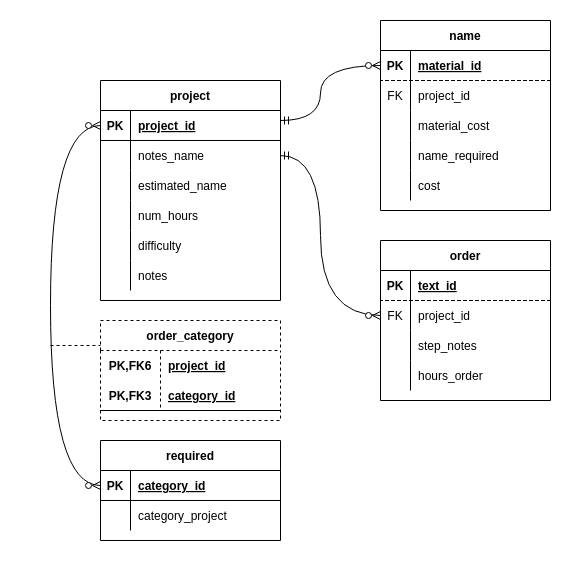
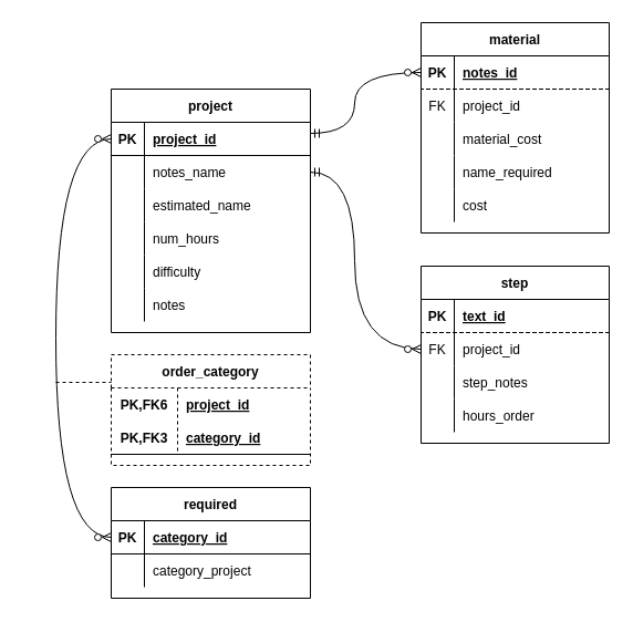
  <mxCell id="0" />
  <mxCell id="1" parent="0" />
  <mxCell id="2" value="" style="shape=partialRectangle;connectable=0;fillColor=none;top=0;left=0;bottom=0;right=0;editable=1;overflow=hidden;align=left;spacingLeft=6;" parent="1" vertex="1"><mxGeometry x="20" y="220" width="30" height="30" as="geometry"><mxRectangle width="30" height="30" as="alternateBounds" /></mxGeometry></mxCell>
  <mxCell id="3" value="" style="shape=partialRectangle;connectable=0;fillColor=none;top=0;left=0;bottom=0;right=0;editable=1;overflow=hidden;" parent="1" vertex="1"><mxGeometry x="20" y="250" width="30" height="30" as="geometry"><mxRectangle width="30" height="30" as="alternateBounds" /></mxGeometry></mxCell>
  <mxCell id="4" value="project" style="shape=table;startSize=30;container=1;collapsible=1;childLayout=tableLayout;fixedRows=1;rowLines=0;fontStyle=1;align=center;resizeLast=1;" parent="1" vertex="1"><mxGeometry x="100" y="80" width="180" height="220" as="geometry" /></mxCell>
  <mxCell id="5" value="" style="shape=tableRow;horizontal=0;startSize=0;swimlaneHead=0;swimlaneBody=0;fillColor=none;collapsible=0;dropTarget=0;points=[[0,0.5],[1,0.5]];portConstraint=eastwest;top=0;left=0;right=0;bottom=1;" parent="4" vertex="1"><mxGeometry y="30" width="180" height="30" as="geometry" /></mxCell>
  <mxCell id="6" value="PK" style="shape=partialRectangle;connectable=0;fillColor=none;top=0;left=0;bottom=0;right=0;fontStyle=1;overflow=hidden;" parent="5" vertex="1"><mxGeometry width="30" height="30" as="geometry"><mxRectangle width="30" height="30" as="alternateBounds" /></mxGeometry></mxCell>
  <mxCell id="7" value="project_id" style="shape=partialRectangle;connectable=0;fillColor=none;top=0;left=0;bottom=0;right=0;align=left;spacingLeft=6;fontStyle=5;overflow=hidden;" parent="5" vertex="1"><mxGeometry x="30" width="150" height="30" as="geometry"><mxRectangle width="150" height="30" as="alternateBounds" /></mxGeometry></mxCell>
  <mxCell id="8" value="" style="shape=tableRow;horizontal=0;startSize=0;swimlaneHead=0;swimlaneBody=0;fillColor=none;collapsible=0;dropTarget=0;points=[[0,0.5],[1,0.5]];portConstraint=eastwest;top=0;left=0;right=0;bottom=0;" parent="4" vertex="1"><mxGeometry y="60" width="180" height="30" as="geometry" /></mxCell>
  <mxCell id="9" value="" style="shape=partialRectangle;connectable=0;fillColor=none;top=0;left=0;bottom=0;right=0;editable=1;overflow=hidden;" parent="8" vertex="1"><mxGeometry width="30" height="30" as="geometry"><mxRectangle width="30" height="30" as="alternateBounds" /></mxGeometry></mxCell>
  <mxCell id="10" value="notes_name" style="shape=partialRectangle;connectable=0;fillColor=none;top=0;left=0;bottom=0;right=0;align=left;spacingLeft=6;overflow=hidden;" parent="8" vertex="1"><mxGeometry x="30" width="150" height="30" as="geometry"><mxRectangle width="150" height="30" as="alternateBounds" /></mxGeometry></mxCell>
  <mxCell id="11" value="" style="shape=tableRow;horizontal=0;startSize=0;swimlaneHead=0;swimlaneBody=0;fillColor=none;collapsible=0;dropTarget=0;points=[[0,0.5],[1,0.5]];portConstraint=eastwest;top=0;left=0;right=0;bottom=0;" parent="4" vertex="1"><mxGeometry y="90" width="180" height="30" as="geometry" /></mxCell>
  <mxCell id="12" value="" style="shape=partialRectangle;connectable=0;fillColor=none;top=0;left=0;bottom=0;right=0;editable=1;overflow=hidden;" parent="11" vertex="1"><mxGeometry width="30" height="30" as="geometry"><mxRectangle width="30" height="30" as="alternateBounds" /></mxGeometry></mxCell>
  <mxCell id="13" value="estimated_name" style="shape=partialRectangle;connectable=0;fillColor=none;top=0;left=0;bottom=0;right=0;align=left;spacingLeft=6;overflow=hidden;" parent="11" vertex="1"><mxGeometry x="30" width="150" height="30" as="geometry"><mxRectangle width="150" height="30" as="alternateBounds" /></mxGeometry></mxCell>
  <mxCell id="14" value="" style="shape=tableRow;horizontal=0;startSize=0;swimlaneHead=0;swimlaneBody=0;fillColor=none;collapsible=0;dropTarget=0;points=[[0,0.5],[1,0.5]];portConstraint=eastwest;top=0;left=0;right=0;bottom=0;" parent="4" vertex="1"><mxGeometry y="120" width="180" height="30" as="geometry" /></mxCell>
  <mxCell id="15" value="" style="shape=partialRectangle;connectable=0;fillColor=none;top=0;left=0;bottom=0;right=0;editable=1;overflow=hidden;" parent="14" vertex="1"><mxGeometry width="30" height="30" as="geometry"><mxRectangle width="30" height="30" as="alternateBounds" /></mxGeometry></mxCell>
  <mxCell id="16" value="num_hours" style="shape=partialRectangle;connectable=0;fillColor=none;top=0;left=0;bottom=0;right=0;align=left;spacingLeft=6;overflow=hidden;" parent="14" vertex="1"><mxGeometry x="30" width="150" height="30" as="geometry"><mxRectangle width="150" height="30" as="alternateBounds" /></mxGeometry></mxCell>
  <mxCell id="17" style="shape=tableRow;horizontal=0;startSize=0;swimlaneHead=0;swimlaneBody=0;fillColor=none;collapsible=0;dropTarget=0;points=[[0,0.5],[1,0.5]];portConstraint=eastwest;top=0;left=0;right=0;bottom=0;" parent="4" vertex="1"><mxGeometry y="150" width="180" height="30" as="geometry" /></mxCell>
  <mxCell id="18" style="shape=partialRectangle;connectable=0;fillColor=none;top=0;left=0;bottom=0;right=0;editable=1;overflow=hidden;" parent="17" vertex="1"><mxGeometry width="30" height="30" as="geometry"><mxRectangle width="30" height="30" as="alternateBounds" /></mxGeometry></mxCell>
  <mxCell id="19" value="difficulty" style="shape=partialRectangle;connectable=0;fillColor=none;top=0;left=0;bottom=0;right=0;align=left;spacingLeft=6;overflow=hidden;" parent="17" vertex="1"><mxGeometry x="30" width="150" height="30" as="geometry"><mxRectangle width="150" height="30" as="alternateBounds" /></mxGeometry></mxCell>
  <mxCell id="20" style="shape=tableRow;horizontal=0;startSize=0;swimlaneHead=0;swimlaneBody=0;fillColor=none;collapsible=0;dropTarget=0;points=[[0,0.5],[1,0.5]];portConstraint=eastwest;top=0;left=0;right=0;bottom=0;" parent="4" vertex="1"><mxGeometry y="180" width="180" height="30" as="geometry" /></mxCell>
  <mxCell id="21" style="shape=partialRectangle;connectable=0;fillColor=none;top=0;left=0;bottom=0;right=0;editable=1;overflow=hidden;" parent="20" vertex="1"><mxGeometry width="30" height="30" as="geometry"><mxRectangle width="30" height="30" as="alternateBounds" /></mxGeometry></mxCell>
  <mxCell id="22" value="notes" style="shape=partialRectangle;connectable=0;fillColor=none;top=0;left=0;bottom=0;right=0;align=left;spacingLeft=6;overflow=hidden;" parent="20" vertex="1"><mxGeometry x="30" width="150" height="30" as="geometry"><mxRectangle width="150" height="30" as="alternateBounds" /></mxGeometry></mxCell>
  <mxCell id="23" value="" style="edgeStyle=orthogonalEdgeStyle;fontSize=12;html=1;endArrow=ERzeroToMany;startArrow=ERmandOne;rounded=0;curved=1;entryX=0;entryY=0.5;entryDx=0;entryDy=0;" parent="1" edge="1" target="40"><mxGeometry width="100" height="100" relative="1" as="geometry"><mxPoint x="280" y="120" as="sourcePoint" /><mxPoint x="380" y="20" as="targetPoint" /><Array as="points"><mxPoint x="320" y="120" /><mxPoint x="320" y="65" /></Array></mxGeometry></mxCell>
  <mxCell id="24" value="" style="edgeStyle=orthogonalEdgeStyle;fontSize=12;html=1;endArrow=ERzeroToMany;startArrow=ERmandOne;rounded=0;entryX=0;entryY=0.5;entryDx=0;entryDy=0;entryPerimeter=0;curved=1;exitX=1;exitY=0.5;exitDx=0;exitDy=0;" parent="1" target="59" edge="1" source="8"><mxGeometry width="100" height="100" relative="1" as="geometry"><mxPoint x="280" y="240" as="sourcePoint" /><mxPoint x="360" y="320" as="targetPoint" /><Array as="points"><mxPoint x="320" y="155" /><mxPoint x="320" y="315" /></Array></mxGeometry></mxCell>
  <mxCell id="25" value="order_category" style="shape=table;startSize=30;container=1;collapsible=1;childLayout=tableLayout;fixedRows=1;rowLines=0;fontStyle=1;align=center;resizeLast=1;dashed=1;" parent="1" vertex="1"><mxGeometry x="100" y="320" width="180" height="100" as="geometry" /></mxCell>
  <mxCell id="26" value="" style="shape=tableRow;horizontal=0;startSize=0;swimlaneHead=0;swimlaneBody=0;fillColor=none;collapsible=0;dropTarget=0;points=[[0,0.5],[1,0.5]];portConstraint=eastwest;top=0;left=0;right=0;bottom=0;" parent="25" vertex="1"><mxGeometry y="30" width="180" height="30" as="geometry" /></mxCell>
  <mxCell id="27" value="PK,FK6" style="shape=partialRectangle;connectable=0;fillColor=none;top=0;left=0;bottom=0;right=0;fontStyle=1;overflow=hidden;" parent="26" vertex="1"><mxGeometry width="60" height="30" as="geometry"><mxRectangle width="60" height="30" as="alternateBounds" /></mxGeometry></mxCell>
  <mxCell id="28" value="project_id" style="shape=partialRectangle;connectable=0;fillColor=none;top=0;left=0;bottom=0;right=0;align=left;spacingLeft=6;fontStyle=5;overflow=hidden;" parent="26" vertex="1"><mxGeometry x="60" width="120" height="30" as="geometry"><mxRectangle width="120" height="30" as="alternateBounds" /></mxGeometry></mxCell>
  <mxCell id="29" value="" style="shape=tableRow;horizontal=0;startSize=0;swimlaneHead=0;swimlaneBody=0;fillColor=none;collapsible=0;dropTarget=0;points=[[0,0.5],[1,0.5]];portConstraint=eastwest;top=0;left=0;right=0;bottom=1;" parent="25" vertex="1"><mxGeometry y="60" width="180" height="30" as="geometry" /></mxCell>
  <mxCell id="30" value="PK,FK3" style="shape=partialRectangle;connectable=0;fillColor=none;top=0;left=0;bottom=0;right=0;fontStyle=1;overflow=hidden;" parent="29" vertex="1"><mxGeometry width="60" height="30" as="geometry"><mxRectangle width="60" height="30" as="alternateBounds" /></mxGeometry></mxCell>
  <mxCell id="31" value="category_id" style="shape=partialRectangle;connectable=0;fillColor=none;top=0;left=0;bottom=0;right=0;align=left;spacingLeft=6;fontStyle=5;overflow=hidden;" parent="29" vertex="1"><mxGeometry x="60" width="120" height="30" as="geometry"><mxRectangle width="120" height="30" as="alternateBounds" /></mxGeometry></mxCell>
  <mxCell id="32" value="required" style="shape=table;startSize=30;container=1;collapsible=1;childLayout=tableLayout;fixedRows=1;rowLines=0;fontStyle=1;align=center;resizeLast=1;" parent="1" vertex="1"><mxGeometry x="100" y="440" width="180" height="100" as="geometry" /></mxCell>
  <mxCell id="33" value="" style="shape=tableRow;horizontal=0;startSize=0;swimlaneHead=0;swimlaneBody=0;fillColor=none;collapsible=0;dropTarget=0;points=[[0,0.5],[1,0.5]];portConstraint=eastwest;top=0;left=0;right=0;bottom=1;" parent="32" vertex="1"><mxGeometry y="30" width="180" height="30" as="geometry" /></mxCell>
  <mxCell id="34" value="PK" style="shape=partialRectangle;connectable=0;fillColor=none;top=0;left=0;bottom=0;right=0;fontStyle=1;overflow=hidden;" parent="33" vertex="1"><mxGeometry width="30" height="30" as="geometry"><mxRectangle width="30" height="30" as="alternateBounds" /></mxGeometry></mxCell>
  <mxCell id="35" value="category_id" style="shape=partialRectangle;connectable=0;fillColor=none;top=0;left=0;bottom=0;right=0;align=left;spacingLeft=6;fontStyle=5;overflow=hidden;" parent="33" vertex="1"><mxGeometry x="30" width="150" height="30" as="geometry"><mxRectangle width="150" height="30" as="alternateBounds" /></mxGeometry></mxCell>
  <mxCell id="36" value="" style="shape=tableRow;horizontal=0;startSize=0;swimlaneHead=0;swimlaneBody=0;fillColor=none;collapsible=0;dropTarget=0;points=[[0,0.5],[1,0.5]];portConstraint=eastwest;top=0;left=0;right=0;bottom=0;" parent="32" vertex="1"><mxGeometry y="60" width="180" height="30" as="geometry" /></mxCell>
  <mxCell id="37" value="" style="shape=partialRectangle;connectable=0;fillColor=none;top=0;left=0;bottom=0;right=0;editable=1;overflow=hidden;" parent="36" vertex="1"><mxGeometry width="30" height="30" as="geometry"><mxRectangle width="30" height="30" as="alternateBounds" /></mxGeometry></mxCell>
  <mxCell id="38" value="category_project" style="shape=partialRectangle;connectable=0;fillColor=none;top=0;left=0;bottom=0;right=0;align=left;spacingLeft=6;overflow=hidden;" parent="36" vertex="1"><mxGeometry x="30" width="150" height="30" as="geometry"><mxRectangle width="150" height="30" as="alternateBounds" /></mxGeometry></mxCell>
- <mxCell id="39" value="name" style="shape=table;startSize=30;container=1;collapsible=1;childLayout=tableLayout;fixedRows=1;rowLines=0;fontStyle=1;align=center;resizeLast=1;" parent="1" vertex="1"><mxGeometry x="380" y="20" width="170" height="190" as="geometry" /></mxCell>
+ <mxCell id="39" value="material" style="shape=table;startSize=30;container=1;collapsible=1;childLayout=tableLayout;fixedRows=1;rowLines=0;fontStyle=1;align=center;resizeLast=1;" parent="1" vertex="1"><mxGeometry x="380" y="20" width="170" height="190" as="geometry" /></mxCell>
  <mxCell id="40" value="" style="shape=tableRow;horizontal=0;startSize=0;swimlaneHead=0;swimlaneBody=0;fillColor=none;collapsible=0;dropTarget=0;points=[[0,0.5],[1,0.5]];portConstraint=eastwest;top=0;left=0;right=0;bottom=1;dashed=1;" parent="39" vertex="1"><mxGeometry y="30" width="170" height="30" as="geometry" /></mxCell>
  <mxCell id="41" value="PK" style="shape=partialRectangle;connectable=0;fillColor=none;top=0;left=0;bottom=0;right=0;fontStyle=1;overflow=hidden;dashed=1;" parent="40" vertex="1"><mxGeometry width="30" height="30" as="geometry"><mxRectangle width="30" height="30" as="alternateBounds" /></mxGeometry></mxCell>
- <mxCell id="42" value="material_id" style="shape=partialRectangle;connectable=0;fillColor=none;top=0;left=0;bottom=0;right=0;align=left;spacingLeft=6;fontStyle=5;overflow=hidden;dashed=1;" parent="40" vertex="1"><mxGeometry x="30" width="140" height="30" as="geometry"><mxRectangle width="140" height="30" as="alternateBounds" /></mxGeometry></mxCell>
+ <mxCell id="42" value="notes_id" style="shape=partialRectangle;connectable=0;fillColor=none;top=0;left=0;bottom=0;right=0;align=left;spacingLeft=6;fontStyle=5;overflow=hidden;dashed=1;" parent="40" vertex="1"><mxGeometry x="30" width="140" height="30" as="geometry"><mxRectangle width="140" height="30" as="alternateBounds" /></mxGeometry></mxCell>
  <mxCell id="43" value="" style="shape=tableRow;horizontal=0;startSize=0;swimlaneHead=0;swimlaneBody=0;fillColor=none;collapsible=0;dropTarget=0;points=[[0,0.5],[1,0.5]];portConstraint=eastwest;top=0;left=0;right=0;bottom=0;dashed=1;" parent="39" vertex="1"><mxGeometry y="60" width="170" height="30" as="geometry" /></mxCell>
  <mxCell id="44" value="FK" style="shape=partialRectangle;connectable=0;fillColor=none;top=0;left=0;bottom=0;right=0;editable=1;overflow=hidden;dashed=1;" parent="43" vertex="1"><mxGeometry width="30" height="30" as="geometry"><mxRectangle width="30" height="30" as="alternateBounds" /></mxGeometry></mxCell>
  <mxCell id="45" value="project_id" style="shape=partialRectangle;connectable=0;fillColor=none;top=0;left=0;bottom=0;right=0;align=left;spacingLeft=6;overflow=hidden;dashed=1;" parent="43" vertex="1"><mxGeometry x="30" width="140" height="30" as="geometry"><mxRectangle width="140" height="30" as="alternateBounds" /></mxGeometry></mxCell>
  <mxCell id="46" value="" style="shape=tableRow;horizontal=0;startSize=0;swimlaneHead=0;swimlaneBody=0;fillColor=none;collapsible=0;dropTarget=0;points=[[0,0.5],[1,0.5]];portConstraint=eastwest;top=0;left=0;right=0;bottom=0;dashed=1;" parent="39" vertex="1"><mxGeometry y="90" width="170" height="30" as="geometry" /></mxCell>
  <mxCell id="47" value="" style="shape=partialRectangle;connectable=0;fillColor=none;top=0;left=0;bottom=0;right=0;editable=1;overflow=hidden;dashed=1;" parent="46" vertex="1"><mxGeometry width="30" height="30" as="geometry"><mxRectangle width="30" height="30" as="alternateBounds" /></mxGeometry></mxCell>
  <mxCell id="48" value="material_cost" style="shape=partialRectangle;connectable=0;fillColor=none;top=0;left=0;bottom=0;right=0;align=left;spacingLeft=6;overflow=hidden;dashed=1;" parent="46" vertex="1"><mxGeometry x="30" width="140" height="30" as="geometry"><mxRectangle width="140" height="30" as="alternateBounds" /></mxGeometry></mxCell>
  <mxCell id="49" value="" style="shape=tableRow;horizontal=0;startSize=0;swimlaneHead=0;swimlaneBody=0;fillColor=none;collapsible=0;dropTarget=0;points=[[0,0.5],[1,0.5]];portConstraint=eastwest;top=0;left=0;right=0;bottom=0;dashed=1;" parent="39" vertex="1"><mxGeometry y="120" width="170" height="30" as="geometry" /></mxCell>
  <mxCell id="50" value="" style="shape=partialRectangle;connectable=0;fillColor=none;top=0;left=0;bottom=0;right=0;editable=1;overflow=hidden;dashed=1;" parent="49" vertex="1"><mxGeometry width="30" height="30" as="geometry"><mxRectangle width="30" height="30" as="alternateBounds" /></mxGeometry></mxCell>
  <mxCell id="51" value="name_required" style="shape=partialRectangle;connectable=0;fillColor=none;top=0;left=0;bottom=0;right=0;align=left;spacingLeft=6;overflow=hidden;dashed=1;" parent="49" vertex="1"><mxGeometry x="30" width="140" height="30" as="geometry"><mxRectangle width="140" height="30" as="alternateBounds" /></mxGeometry></mxCell>
  <mxCell id="52" style="shape=tableRow;horizontal=0;startSize=0;swimlaneHead=0;swimlaneBody=0;fillColor=none;collapsible=0;dropTarget=0;points=[[0,0.5],[1,0.5]];portConstraint=eastwest;top=0;left=0;right=0;bottom=0;dashed=1;" parent="39" vertex="1"><mxGeometry y="150" width="170" height="30" as="geometry" /></mxCell>
  <mxCell id="53" style="shape=partialRectangle;connectable=0;fillColor=none;top=0;left=0;bottom=0;right=0;editable=1;overflow=hidden;dashed=1;" parent="52" vertex="1"><mxGeometry width="30" height="30" as="geometry"><mxRectangle width="30" height="30" as="alternateBounds" /></mxGeometry></mxCell>
  <mxCell id="54" value="cost" style="shape=partialRectangle;connectable=0;fillColor=none;top=0;left=0;bottom=0;right=0;align=left;spacingLeft=6;overflow=hidden;dashed=1;" parent="52" vertex="1"><mxGeometry x="30" width="140" height="30" as="geometry"><mxRectangle width="140" height="30" as="alternateBounds" /></mxGeometry></mxCell>
- <mxCell id="55" value="order" style="shape=table;startSize=30;container=1;collapsible=1;childLayout=tableLayout;fixedRows=1;rowLines=0;fontStyle=1;align=center;resizeLast=1;" parent="1" vertex="1"><mxGeometry x="380" y="240" width="170" height="160" as="geometry" /></mxCell>
+ <mxCell id="55" value="step" style="shape=table;startSize=30;container=1;collapsible=1;childLayout=tableLayout;fixedRows=1;rowLines=0;fontStyle=1;align=center;resizeLast=1;" parent="1" vertex="1"><mxGeometry x="380" y="240" width="170" height="160" as="geometry" /></mxCell>
  <mxCell id="56" value="" style="shape=tableRow;horizontal=0;startSize=0;swimlaneHead=0;swimlaneBody=0;fillColor=none;collapsible=0;dropTarget=0;points=[[0,0.5],[1,0.5]];portConstraint=eastwest;top=0;left=0;right=0;bottom=1;dashed=1;" parent="55" vertex="1"><mxGeometry y="30" width="170" height="30" as="geometry" /></mxCell>
  <mxCell id="57" value="PK" style="shape=partialRectangle;connectable=0;fillColor=none;top=0;left=0;bottom=0;right=0;fontStyle=1;overflow=hidden;dashed=1;" parent="56" vertex="1"><mxGeometry width="30" height="30" as="geometry"><mxRectangle width="30" height="30" as="alternateBounds" /></mxGeometry></mxCell>
  <mxCell id="58" value="text_id" style="shape=partialRectangle;connectable=0;fillColor=none;top=0;left=0;bottom=0;right=0;align=left;spacingLeft=6;fontStyle=5;overflow=hidden;dashed=1;" parent="56" vertex="1"><mxGeometry x="30" width="140" height="30" as="geometry"><mxRectangle width="140" height="30" as="alternateBounds" /></mxGeometry></mxCell>
  <mxCell id="59" value="" style="shape=tableRow;horizontal=0;startSize=0;swimlaneHead=0;swimlaneBody=0;fillColor=none;collapsible=0;dropTarget=0;points=[[0,0.5],[1,0.5]];portConstraint=eastwest;top=0;left=0;right=0;bottom=0;dashed=1;" parent="55" vertex="1"><mxGeometry y="60" width="170" height="30" as="geometry" /></mxCell>
  <mxCell id="60" value="FK" style="shape=partialRectangle;connectable=0;fillColor=none;top=0;left=0;bottom=0;right=0;editable=1;overflow=hidden;dashed=1;" parent="59" vertex="1"><mxGeometry width="30" height="30" as="geometry"><mxRectangle width="30" height="30" as="alternateBounds" /></mxGeometry></mxCell>
  <mxCell id="61" value="project_id" style="shape=partialRectangle;connectable=0;fillColor=none;top=0;left=0;bottom=0;right=0;align=left;spacingLeft=6;overflow=hidden;dashed=1;" parent="59" vertex="1"><mxGeometry x="30" width="140" height="30" as="geometry"><mxRectangle width="140" height="30" as="alternateBounds" /></mxGeometry></mxCell>
  <mxCell id="62" value="" style="shape=tableRow;horizontal=0;startSize=0;swimlaneHead=0;swimlaneBody=0;fillColor=none;collapsible=0;dropTarget=0;points=[[0,0.5],[1,0.5]];portConstraint=eastwest;top=0;left=0;right=0;bottom=0;dashed=1;" parent="55" vertex="1"><mxGeometry y="90" width="170" height="30" as="geometry" /></mxCell>
  <mxCell id="63" value="" style="shape=partialRectangle;connectable=0;fillColor=none;top=0;left=0;bottom=0;right=0;editable=1;overflow=hidden;dashed=1;" parent="62" vertex="1"><mxGeometry width="30" height="30" as="geometry"><mxRectangle width="30" height="30" as="alternateBounds" /></mxGeometry></mxCell>
  <mxCell id="64" value="step_notes" style="shape=partialRectangle;connectable=0;fillColor=none;top=0;left=0;bottom=0;right=0;align=left;spacingLeft=6;overflow=hidden;dashed=1;" parent="62" vertex="1"><mxGeometry x="30" width="140" height="30" as="geometry"><mxRectangle width="140" height="30" as="alternateBounds" /></mxGeometry></mxCell>
  <mxCell id="65" value="" style="shape=tableRow;horizontal=0;startSize=0;swimlaneHead=0;swimlaneBody=0;fillColor=none;collapsible=0;dropTarget=0;points=[[0,0.5],[1,0.5]];portConstraint=eastwest;top=0;left=0;right=0;bottom=0;dashed=1;" parent="55" vertex="1"><mxGeometry y="120" width="170" height="30" as="geometry" /></mxCell>
  <mxCell id="66" value="" style="shape=partialRectangle;connectable=0;fillColor=none;top=0;left=0;bottom=0;right=0;editable=1;overflow=hidden;dashed=1;" parent="65" vertex="1"><mxGeometry width="30" height="30" as="geometry"><mxRectangle width="30" height="30" as="alternateBounds" /></mxGeometry></mxCell>
  <mxCell id="67" value="hours_order" style="shape=partialRectangle;connectable=0;fillColor=none;top=0;left=0;bottom=0;right=0;align=left;spacingLeft=6;overflow=hidden;dashed=1;" parent="65" vertex="1"><mxGeometry x="30" width="140" height="30" as="geometry"><mxRectangle width="140" height="30" as="alternateBounds" /></mxGeometry></mxCell>
  <mxCell id="68" value="" style="fontSize=12;html=1;endArrow=ERzeroToMany;endFill=1;startArrow=ERzeroToMany;rounded=0;entryX=0;entryY=0.5;entryDx=0;entryDy=0;exitX=0;exitY=0.5;exitDx=0;exitDy=0;edgeStyle=orthogonalEdgeStyle;curved=1;" parent="1" source="33" target="5" edge="1"><mxGeometry width="100" height="100" relative="1" as="geometry"><mxPoint x="20" y="370" as="sourcePoint" /><mxPoint x="100" y="440" as="targetPoint" /><Array as="points"><mxPoint x="50" y="485" /><mxPoint x="50" y="125" /></Array></mxGeometry></mxCell>
  <mxCell id="69" value="" style="endArrow=none;dashed=1;html=1;rounded=0;entryX=0;entryY=0.25;entryDx=0;entryDy=0;" edge="1" parent="1" target="25"><mxGeometry width="50" height="50" relative="1" as="geometry"><mxPoint x="50" y="345" as="sourcePoint" /><mxPoint x="100" y="320" as="targetPoint" /></mxGeometry></mxCell>
